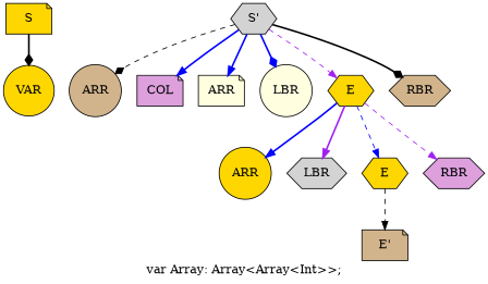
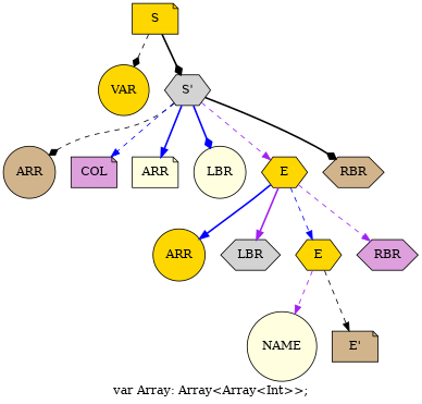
  digraph {
    label="var Array: Array<Array<Int>>;"
    node [fillcolor=gold shape=hexagon style=filled]
    edge [arrowhead=normal color=black style=bold]
    n1 [label=S shape=note]
    n2 [label=VAR shape=circle]
    n3 [fillcolor=lightgrey label="S'"]
    n4 [fillcolor=tan label=ARR shape=circle]
    n5 [fillcolor=plum label=COL shape=note]
    n6 [fillcolor=lightyellow label=ARR shape=note]
    n7 [fillcolor=lightyellow label=LBR shape=circle]
    n8 [label=E]
    n9 [fillcolor=tan label=RBR]
    n10 [label=ARR shape=circle]
    n11 [fillcolor=lightgrey label=LBR]
    n12 [label=E]
    n13 [fillcolor=plum label=RBR]
+   n14 [fillcolor=lightyellow label=NAME shape=circle]
    n15 [fillcolor=tan label="E'" shape=note]
-   n1 -> n2 [arrowhead=diamond]
+   n1 -> n2 [arrowhead=diamond style=dashed]
+   n1 -> n3 [arrowhead=diamond]
    n3 -> n4 [arrowhead=diamond style=dashed]
-   n3 -> n5 [color=blue]
+   n3 -> n5 [color=blue style=dashed]
    n3 -> n6 [color=blue]
    n3 -> n7 [arrowhead=diamond color=blue]
    n3 -> n8 [color=purple style=dashed]
    n3 -> n9 [arrowhead=diamond]
    n8 -> n10 [color=blue]
    n8 -> n11 [color=purple]
    n8 -> n12 [color=blue style=dashed]
    n8 -> n13 [color=purple style=dashed]
+   n12 -> n14 [color=purple style=dashed]
    n12 -> n15 [style=dashed]
  }
